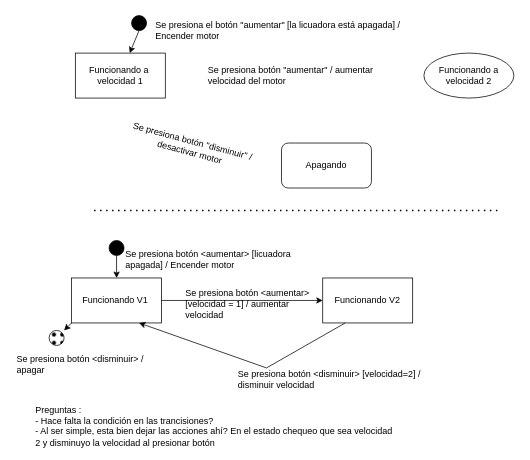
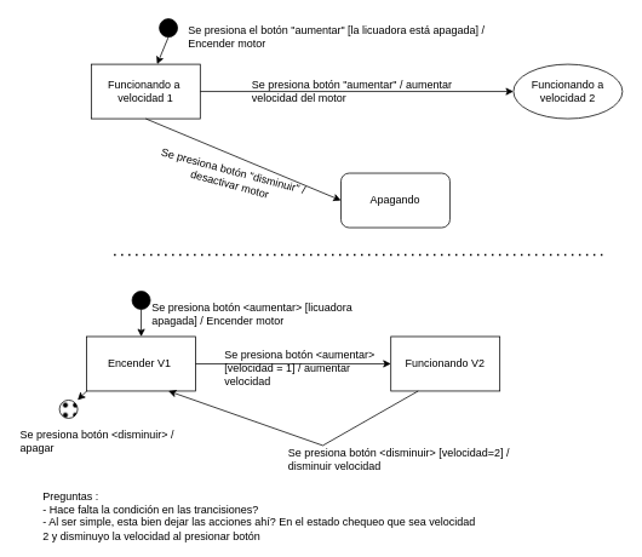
  <mxCell id="0" />
  <mxCell id="1" parent="0" />
  <mxCell id="2" value="Funcionando a&amp;nbsp;&lt;div&gt;velocidad 1&lt;/div&gt;" style="rounded=0;whiteSpace=wrap;html=1;" vertex="1" parent="1"><mxGeometry x="100" y="70" width="120" height="60" as="geometry" /></mxCell>
  <mxCell id="3" value="" style="endArrow=classic;html=1;rounded=0;" edge="1" parent="1" target="2"><mxGeometry width="50" height="50" relative="1" as="geometry"><mxPoint x="185" y="40" as="sourcePoint" /><mxPoint x="475" y="110" as="targetPoint" /></mxGeometry></mxCell>
  <mxCell id="4" value="" style="ellipse;whiteSpace=wrap;html=1;aspect=fixed;fillStyle=auto;fillColor=#000000;" vertex="1" parent="1"><mxGeometry x="175" y="20" width="20" height="20" as="geometry" /></mxCell>
  <mxCell id="5" value="Se presiona el botón &quot;aumentar&quot; [la licuadora está apagada] / Encender motor&amp;nbsp;&amp;nbsp;" style="text;html=1;align=left;verticalAlign=middle;whiteSpace=wrap;rounded=0;" vertex="1" parent="1"><mxGeometry x="205" y="30" width="360" height="20" as="geometry" /></mxCell>
+ <mxCell id="6" value="" style="endArrow=classic;html=1;rounded=0;exitX=1;exitY=0.5;exitDx=0;exitDy=0;" edge="1" parent="1" source="2" target="7"><mxGeometry width="50" height="50" relative="1" as="geometry"><mxPoint x="455" y="170" as="sourcePoint" /><mxPoint x="465" y="100" as="targetPoint" /></mxGeometry></mxCell>
  <mxCell id="7" value="Funcionando a velocidad 2" style="ellipse;whiteSpace=wrap;html=1;" vertex="1" parent="1"><mxGeometry x="565" y="70" width="120" height="60" as="geometry" /></mxCell>
  <mxCell id="8" value="Apagando" style="whiteSpace=wrap;html=1;rounded=1;" vertex="1" parent="1"><mxGeometry x="375" y="190" width="120" height="60" as="geometry" /></mxCell>
+ <mxCell id="9" value="" style="endArrow=classic;html=1;rounded=0;exitX=0.5;exitY=1;exitDx=0;exitDy=0;entryX=0;entryY=0.5;entryDx=0;entryDy=0;" edge="1" parent="1" source="2" target="8"><mxGeometry width="50" height="50" relative="1" as="geometry"><mxPoint x="455" y="170" as="sourcePoint" /><mxPoint x="505" y="120" as="targetPoint" /></mxGeometry></mxCell>
  <mxCell id="10" value="Se presiona botón &quot;aumentar&quot; / aumentar velocidad del motor" style="text;html=1;align=left;verticalAlign=middle;whiteSpace=wrap;rounded=0;" vertex="1" parent="1"><mxGeometry x="275" y="85" width="250" height="30" as="geometry" /></mxCell>
  <mxCell id="11" value="Se presiona botón &quot;disminuir&quot; / desactivar motor" style="text;html=1;align=center;verticalAlign=middle;whiteSpace=wrap;rounded=0;rotation=15;" vertex="1" parent="1"><mxGeometry x="155" y="180" width="200" height="30" as="geometry" /></mxCell>
  <mxCell id="12" value="" style="endArrow=none;dashed=1;html=1;dashPattern=1 3;strokeWidth=2;rounded=0;" edge="1" parent="1"><mxGeometry width="50" height="50" relative="1" as="geometry"><mxPoint x="125" y="280" as="sourcePoint" /><mxPoint x="665" y="280" as="targetPoint" /></mxGeometry></mxCell>
  <mxCell id="13" value="" style="ellipse;whiteSpace=wrap;html=1;aspect=fixed;fillStyle=auto;fillColor=#000000;" vertex="1" parent="1"><mxGeometry x="145" y="320" width="20" height="20" as="geometry" /></mxCell>
  <mxCell id="14" value="" style="endArrow=classic;html=1;rounded=0;exitX=0.5;exitY=1;exitDx=0;exitDy=0;" edge="1" parent="1" source="13" target="15"><mxGeometry width="50" height="50" relative="1" as="geometry"><mxPoint x="375" y="260" as="sourcePoint" /><mxPoint x="155" y="370" as="targetPoint" /></mxGeometry></mxCell>
- <mxCell id="15" value="Funcionando V1&amp;nbsp;" style="rounded=0;whiteSpace=wrap;html=1;" vertex="1" parent="1"><mxGeometry x="95" y="370" width="120" height="60" as="geometry" /></mxCell>
+ <mxCell id="15" value="Encender V1&amp;nbsp;" style="rounded=0;whiteSpace=wrap;html=1;" vertex="1" parent="1"><mxGeometry x="95" y="370" width="120" height="60" as="geometry" /></mxCell>
  <mxCell id="16" value="Se presiona botón &amp;lt;aumentar&amp;gt; [licuadora apagada] / Encender motor" style="text;html=1;align=left;verticalAlign=middle;whiteSpace=wrap;rounded=0;" vertex="1" parent="1"><mxGeometry x="165" y="330" width="230" height="30" as="geometry" /></mxCell>
  <mxCell id="17" value="" style="endArrow=classic;html=1;rounded=0;exitX=1;exitY=0.5;exitDx=0;exitDy=0;" edge="1" parent="1" source="15" target="18"><mxGeometry width="50" height="50" relative="1" as="geometry"><mxPoint x="375" y="260" as="sourcePoint" /><mxPoint x="495" y="400" as="targetPoint" /></mxGeometry></mxCell>
  <mxCell id="18" value="Funcionando V2" style="rounded=0;whiteSpace=wrap;html=1;" vertex="1" parent="1"><mxGeometry x="430" y="370" width="120" height="60" as="geometry" /></mxCell>
  <mxCell id="19" value="Se presiona botón &amp;lt;aumentar&amp;gt; [velocidad = 1] / aumentar velocidad" style="text;html=1;align=left;verticalAlign=middle;whiteSpace=wrap;rounded=0;" vertex="1" parent="1"><mxGeometry x="245" y="390" width="170" height="30" as="geometry" /></mxCell>
  <mxCell id="20" value="" style="endArrow=classic;html=1;rounded=0;exitX=0;exitY=1;exitDx=0;exitDy=0;" edge="1" parent="1" source="15"><mxGeometry width="50" height="50" relative="1" as="geometry"><mxPoint x="375" y="260" as="sourcePoint" /><mxPoint x="85" y="440" as="targetPoint" /></mxGeometry></mxCell>
  <mxCell id="21" value="" style="ellipse;whiteSpace=wrap;html=1;aspect=fixed;fillStyle=dots;fillColor=#000000;" vertex="1" parent="1"><mxGeometry x="65" y="440" width="20" height="20" as="geometry" /></mxCell>
  <mxCell id="22" value="Se presiona botón &amp;lt;disminuir&amp;gt; / apagar" style="text;html=1;align=left;verticalAlign=middle;whiteSpace=wrap;rounded=0;" vertex="1" parent="1"><mxGeometry x="20" y="470" width="200" height="30" as="geometry" /></mxCell>
  <mxCell id="23" value="" style="endArrow=classic;html=1;rounded=0;entryX=0.75;entryY=1;entryDx=0;entryDy=0;exitX=0.25;exitY=1;exitDx=0;exitDy=0;" edge="1" parent="1" source="18" target="15"><mxGeometry width="50" height="50" relative="1" as="geometry"><mxPoint x="345" y="460" as="sourcePoint" /><mxPoint x="395" y="410" as="targetPoint" /><Array as="points"><mxPoint x="355" y="490" /></Array></mxGeometry></mxCell>
  <mxCell id="24" value="Se presiona botón &amp;lt;disminuir&amp;gt; [velocidad=2] / disminuir velocidad" style="text;html=1;align=left;verticalAlign=middle;whiteSpace=wrap;rounded=0;" vertex="1" parent="1"><mxGeometry x="315" y="490" width="270" height="30" as="geometry" /></mxCell>
  <mxCell id="25" value="Preguntas :&amp;nbsp;&lt;div&gt;- Hace falta la condición en las trancisiones?&lt;div&gt;- Al ser simple, esta bien dejar las acciones ahí? En el estado chequeo que sea velocidad 2 y disminuyo la velocidad al presionar botón&lt;/div&gt;&lt;/div&gt;&lt;div&gt;&lt;br&gt;&lt;/div&gt;" style="text;html=1;align=left;verticalAlign=middle;whiteSpace=wrap;rounded=0;" vertex="1" parent="1"><mxGeometry x="45" y="560" width="480" height="30" as="geometry" /></mxCell>
